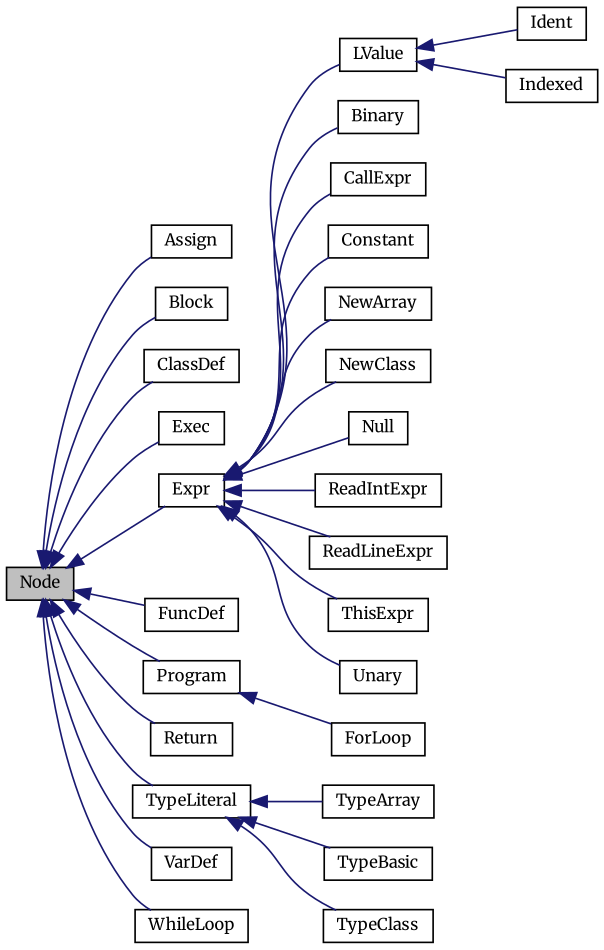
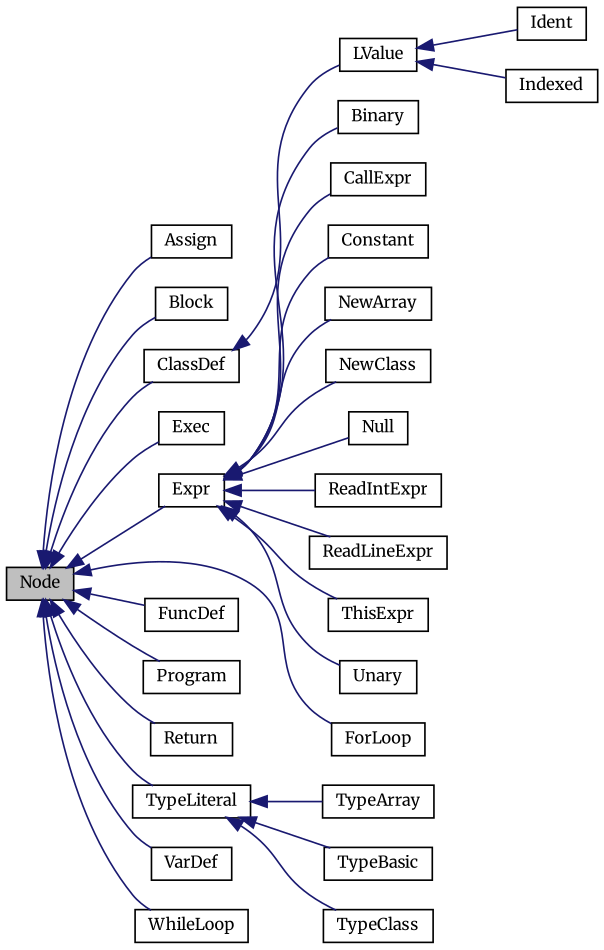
  digraph {
    fontname=Merriweather
    rankdir=LR
    node [color=black fillcolor=white fontname=Merriweather fontsize=10 shape=record style=filled]
    edge [color=midnightblue dir=back fontname=Merriweather fontsize=10 labelfontname=Helvetica labelfontsize=10 style=solid]
    n1 [fillcolor=grey75 fontcolor=black height=0.2 label="Node" width=0.4]
    n2 [height=0.2 label=Assign width=0.4]
    n3 [height=0.2 label=Block width=0.4]
    n4 [height=0.2 label=ClassDef width=0.4]
    n5 [height=0.2 label=Exec width=0.4]
    n6 [height=0.2 label=Expr width=0.4]
    n7 [height=0.2 label=ForLoop width=0.4]
    n8 [height=0.2 label=FuncDef width=0.4]
    n9 [height=0.2 label=Program width=0.4]
    n10 [height=0.2 label=Return width=0.4]
    n11 [height=0.2 label=TypeLiteral width=0.4]
    n12 [height=0.2 label=VarDef width=0.4]
    n13 [height=0.2 label=WhileLoop width=0.4]
    n14 [height=0.2 label=Binary width=0.4]
    n15 [height=0.2 label=CallExpr width=0.4]
    n16 [height=0.2 label=Constant width=0.4]
    n17 [height=0.2 label=LValue width=0.4]
    n18 [height=0.2 label=NewArray width=0.4]
    n19 [height=0.2 label=NewClass width=0.4]
    n20 [height=0.2 label=Null width=0.4]
    n21 [height=0.2 label=ReadIntExpr width=0.4]
    n22 [height=0.2 label=ReadLineExpr width=0.4]
    n23 [height=0.2 label=ThisExpr width=0.4]
    n24 [height=0.2 label=Unary width=0.4]
    n25 [height=0.2 label=TypeArray width=0.4]
    n26 [height=0.2 label=TypeBasic width=0.4]
    n27 [height=0.2 label=TypeClass width=0.4]
    n28 [height=0.2 label=Ident width=0.4]
    n29 [height=0.2 label=Indexed width=0.4]
    n1 -> n2
    n1 -> n3
    n1 -> n4
    n1 -> n5
    n1 -> n6
-   n9 -> n7
+   n1 -> n7
    n1 -> n8
    n1 -> n9
    n1 -> n10
    n1 -> n11
    n1 -> n12
    n1 -> n13
    n6 -> n14
    n6 -> n15
    n6 -> n16
-   n6 -> n17
+   n4 -> n17
    n6 -> n18
    n6 -> n19
    n6 -> n20
    n6 -> n21
    n6 -> n22
    n6 -> n23
    n6 -> n24
    n11 -> n25
    n11 -> n26
    n11 -> n27
    n17 -> n28
    n17 -> n29
  }
